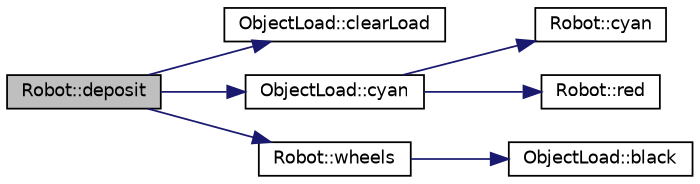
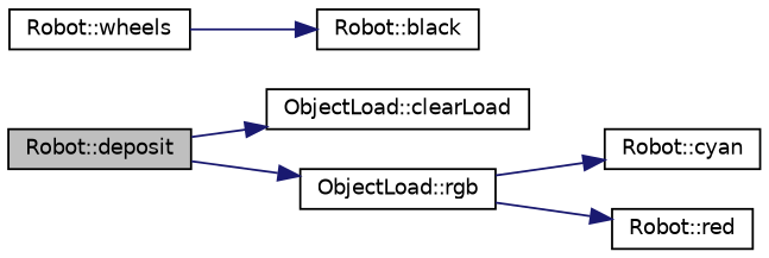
  digraph {
    rankdir=LR
    node [color=black fillcolor=white fontname=Helvetica fontsize=10 shape=record style=filled]
    edge [color=midnightblue fontname=Helvetica fontsize=10 labelfontname=Helvetica labelfontsize=10 style=solid]
    n1 [fillcolor=grey75 fontcolor=black height=0.2 label="Robot::deposit" width=0.4]
    n2 [height=0.2 label="ObjectLoad::clearLoad" width=0.4]
-   n3 [height=0.2 label="ObjectLoad::cyan" width=0.4]
+   n3 [height=0.2 label="ObjectLoad::rgb" width=0.4]
    n4 [height=0.2 label="Robot::wheels" width=0.4]
    n5 [height=0.2 label="Robot::cyan" width=0.4]
    n6 [height=0.2 label="Robot::red" width=0.4]
-   n7 [height=0.2 label="ObjectLoad::black" width=0.4]
+   n7 [height=0.2 label="Robot::black" width=0.4]
    n1 -> n2
    n1 -> n3
-   n1 -> n4
    n3 -> n5
    n3 -> n6
    n4 -> n7
  }
